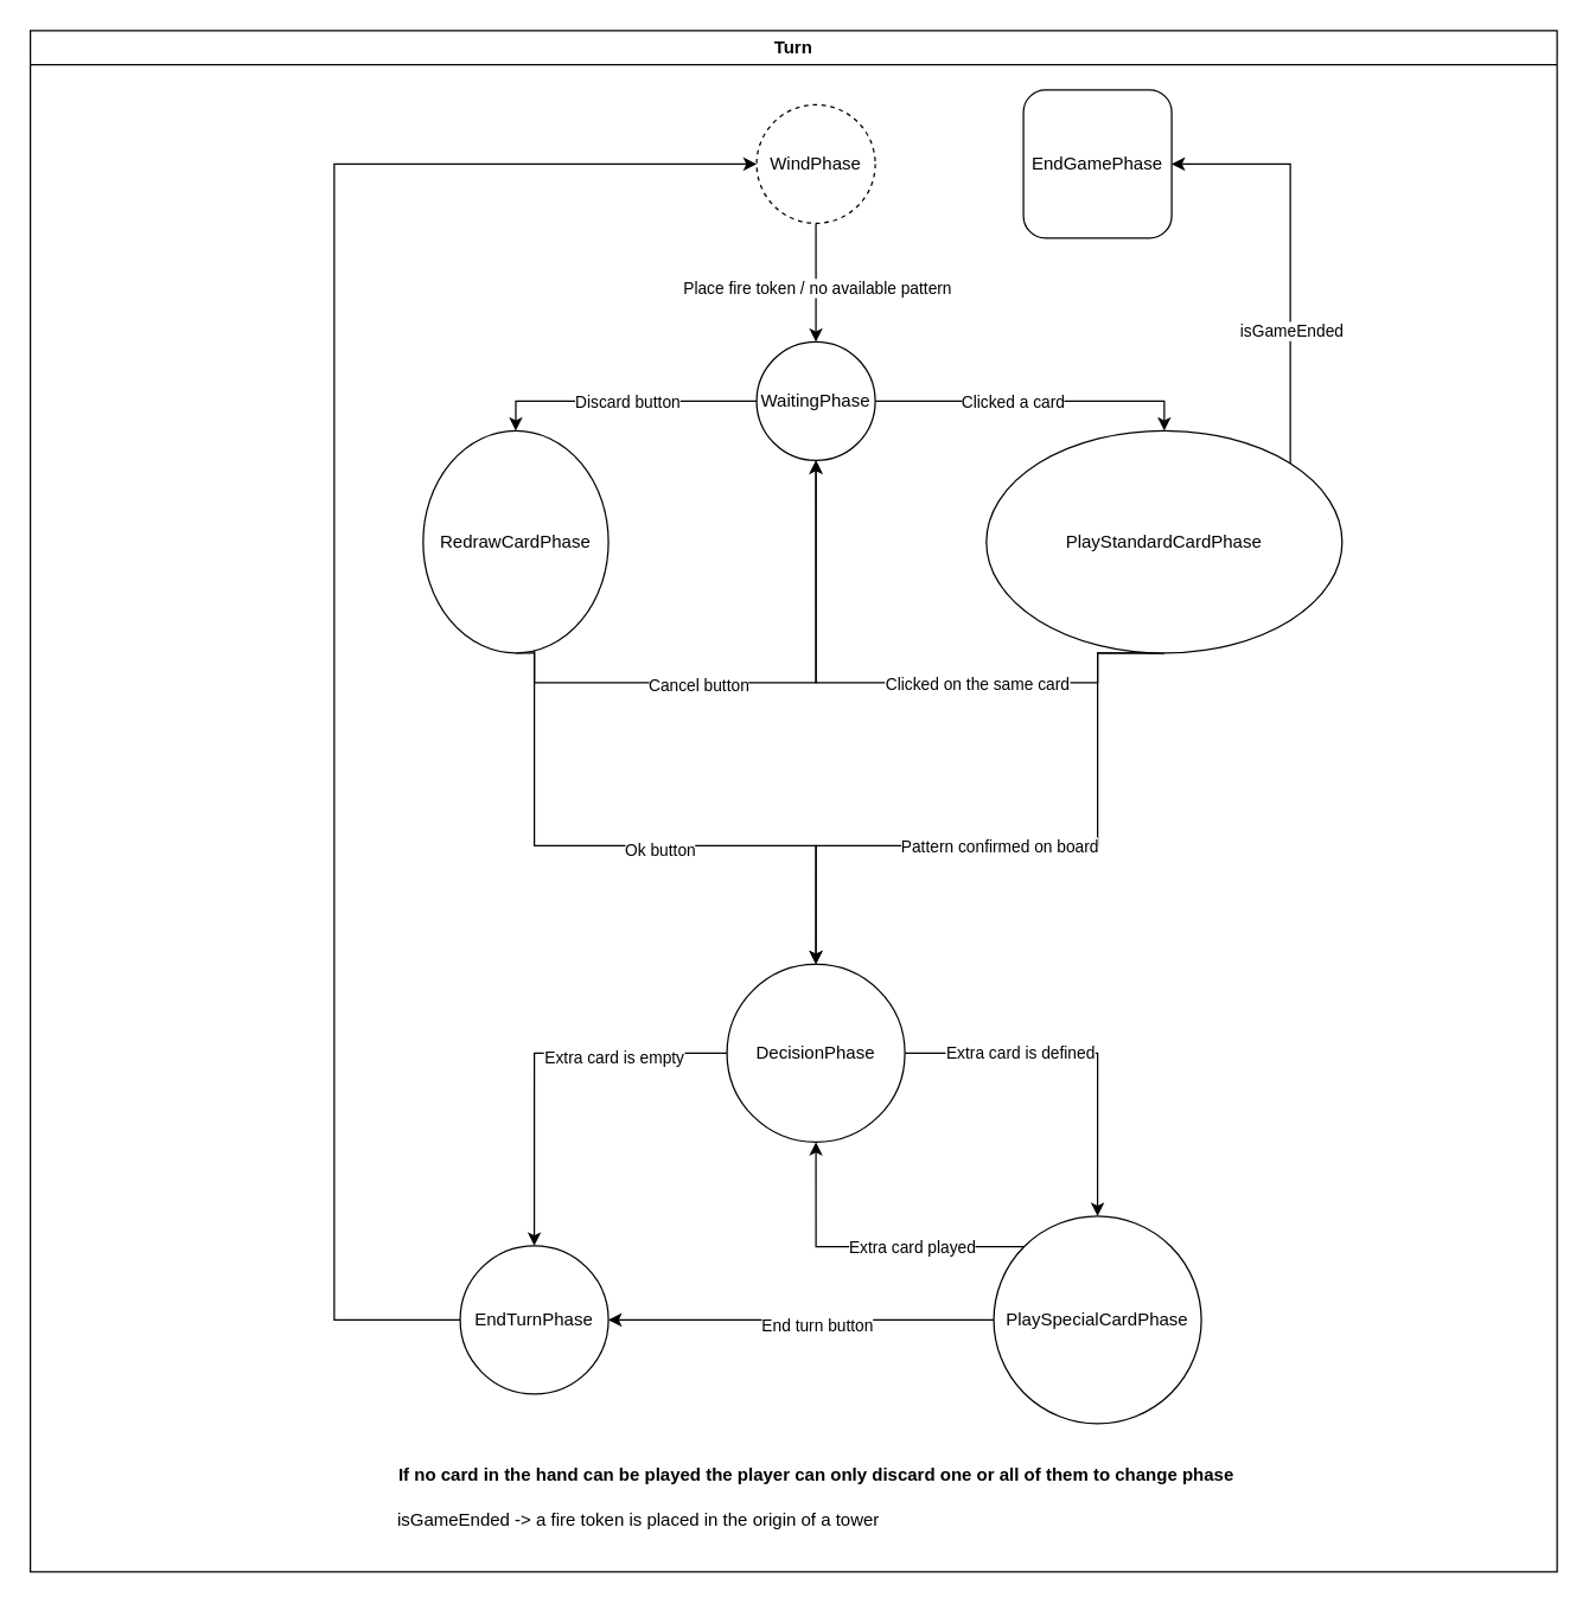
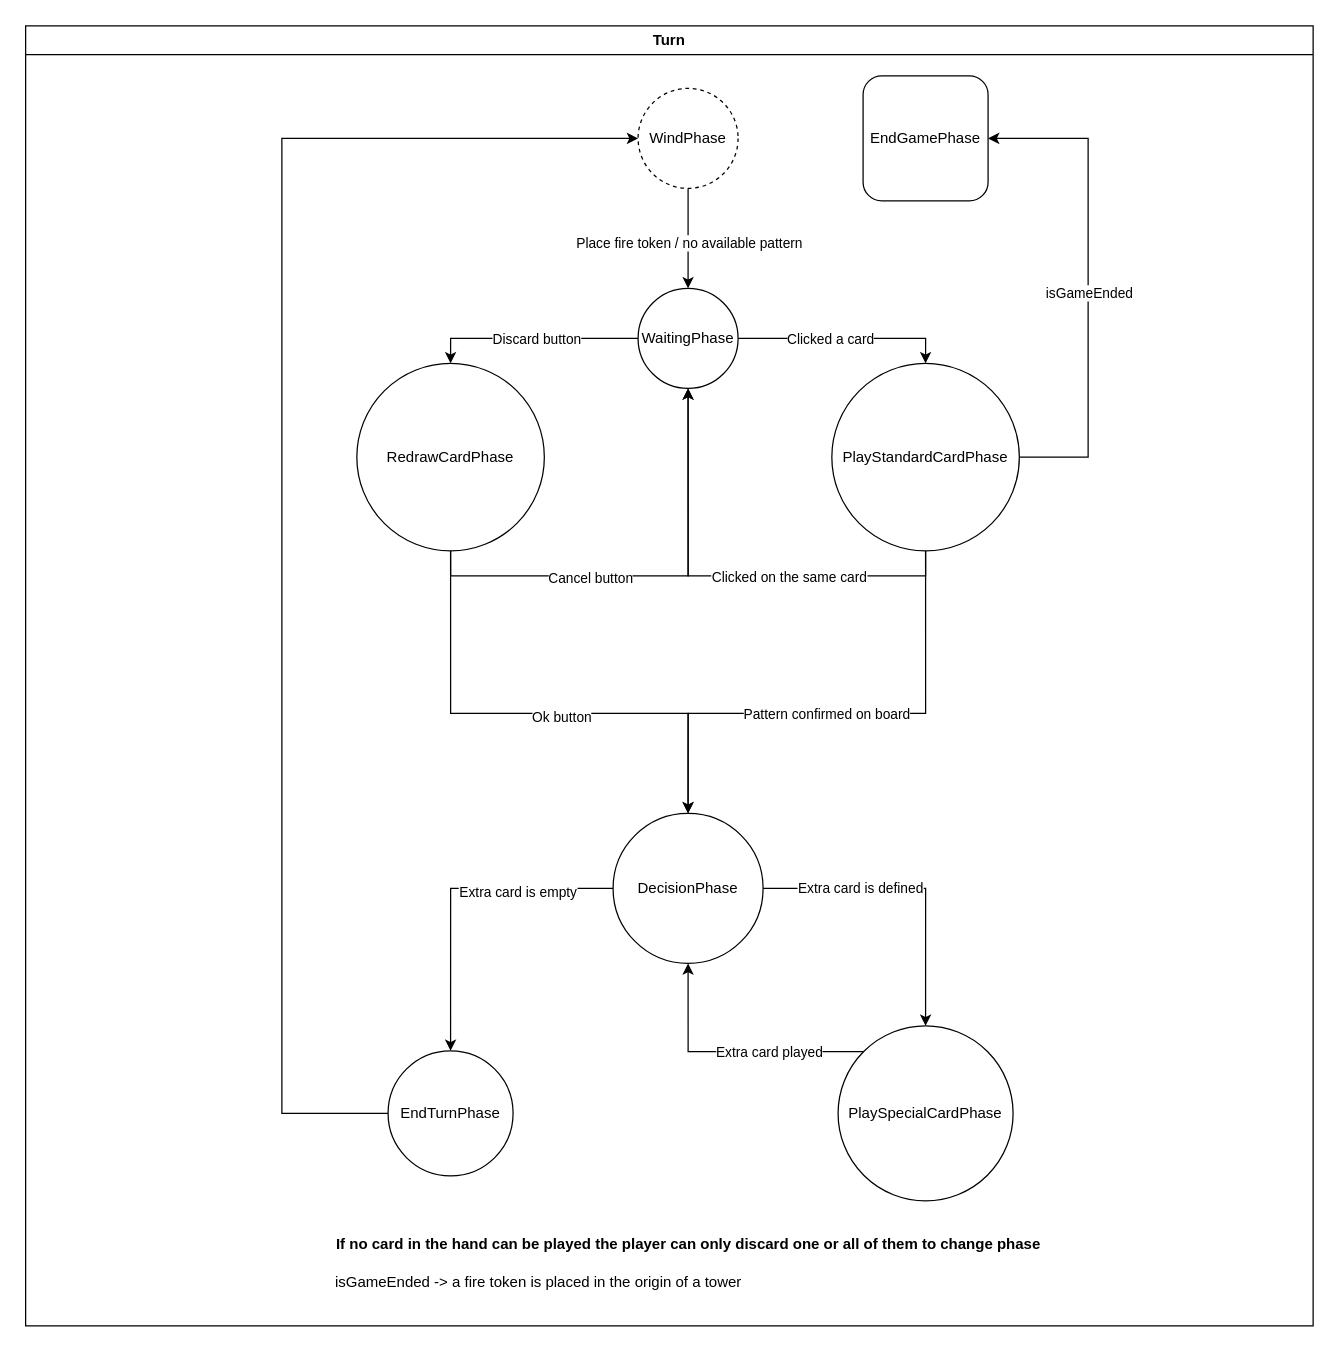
  <mxCell id="0" />
  <mxCell id="1" parent="0" />
  <mxCell id="2" value="Turn" style="swimlane;whiteSpace=wrap;html=1;" parent="1" vertex="1"><mxGeometry x="20" y="20" width="1030" height="1040" as="geometry" /></mxCell>
  <mxCell id="3" style="edgeStyle=orthogonalEdgeStyle;rounded=0;orthogonalLoop=1;jettySize=auto;html=1;exitX=0.5;exitY=1;exitDx=0;exitDy=0;entryX=0.5;entryY=0;entryDx=0;entryDy=0;" parent="2" source="5" target="10" edge="1"><mxGeometry relative="1" as="geometry" /></mxCell>
  <mxCell id="4" value="Place fire token / no available pattern" style="edgeLabel;html=1;align=center;verticalAlign=middle;resizable=0;points=[];" parent="3" vertex="1" connectable="0"><mxGeometry x="0.08" y="1" relative="1" as="geometry"><mxPoint as="offset" /></mxGeometry></mxCell>
  <mxCell id="5" value="WindPhase" style="ellipse;whiteSpace=wrap;html=1;aspect=fixed;dashed=1;" parent="2" vertex="1"><mxGeometry x="489.97" y="50" width="80" height="80" as="geometry" /></mxCell>
  <mxCell id="6" style="edgeStyle=orthogonalEdgeStyle;rounded=0;orthogonalLoop=1;jettySize=auto;html=1;exitX=0;exitY=0.5;exitDx=0;exitDy=0;entryX=0.5;entryY=0;entryDx=0;entryDy=0;" parent="2" source="10" target="15" edge="1"><mxGeometry relative="1" as="geometry" /></mxCell>
  <mxCell id="7" value="Discard button" style="edgeLabel;html=1;align=center;verticalAlign=middle;resizable=0;points=[];" parent="6" vertex="1" connectable="0"><mxGeometry x="-0.05" relative="1" as="geometry"><mxPoint as="offset" /></mxGeometry></mxCell>
  <mxCell id="8" style="edgeStyle=orthogonalEdgeStyle;rounded=0;orthogonalLoop=1;jettySize=auto;html=1;exitX=1;exitY=0.5;exitDx=0;exitDy=0;entryX=0.5;entryY=0;entryDx=0;entryDy=0;" parent="2" source="10" target="22" edge="1"><mxGeometry relative="1" as="geometry" /></mxCell>
  <mxCell id="9" value="Clicked a card" style="edgeLabel;html=1;align=center;verticalAlign=middle;resizable=0;points=[];" parent="8" vertex="1" connectable="0"><mxGeometry x="-0.132" relative="1" as="geometry"><mxPoint as="offset" /></mxGeometry></mxCell>
  <mxCell id="10" value="WaitingPhase" style="ellipse;whiteSpace=wrap;html=1;aspect=fixed;" parent="2" vertex="1"><mxGeometry x="489.97" y="210" width="80" height="80" as="geometry" /></mxCell>
  <mxCell id="11" style="edgeStyle=orthogonalEdgeStyle;rounded=0;orthogonalLoop=1;jettySize=auto;html=1;entryX=0.5;entryY=1;entryDx=0;entryDy=0;" parent="2" source="15" target="10" edge="1"><mxGeometry relative="1" as="geometry"><Array as="points"><mxPoint x="339.97" y="440" /><mxPoint x="529.97" y="440" /></Array></mxGeometry></mxCell>
  <mxCell id="12" value="Cancel button" style="edgeLabel;html=1;align=center;verticalAlign=middle;resizable=0;points=[];" parent="11" vertex="1" connectable="0"><mxGeometry x="-0.267" y="-1" relative="1" as="geometry"><mxPoint as="offset" /></mxGeometry></mxCell>
  <mxCell id="13" style="edgeStyle=orthogonalEdgeStyle;rounded=0;orthogonalLoop=1;jettySize=auto;html=1;exitX=0.5;exitY=1;exitDx=0;exitDy=0;entryX=0.5;entryY=0;entryDx=0;entryDy=0;" parent="2" source="15" edge="1"><mxGeometry relative="1" as="geometry"><mxPoint x="304.97" y="480" as="sourcePoint" /><mxPoint x="529.97" y="630" as="targetPoint" /><Array as="points"><mxPoint x="340" y="550" /><mxPoint x="530" y="550" /></Array></mxGeometry></mxCell>
  <mxCell id="14" value="Ok button" style="edgeLabel;html=1;align=center;verticalAlign=middle;resizable=0;points=[];" parent="13" vertex="1" connectable="0"><mxGeometry x="0.292" y="-2" relative="1" as="geometry"><mxPoint x="-39" as="offset" /></mxGeometry></mxCell>
- <mxCell id="15" value="RedrawCardPhase" style="ellipse;whiteSpace=wrap;html=1;aspect=fixed;" parent="2" vertex="1"><mxGeometry x="264.97" y="270" width="125" height="150" as="geometry" /></mxCell>
+ <mxCell id="15" value="RedrawCardPhase" style="ellipse;whiteSpace=wrap;html=1;aspect=fixed;" parent="2" vertex="1"><mxGeometry x="264.97" y="270" width="150" height="150" as="geometry" /></mxCell>
  <mxCell id="16" style="edgeStyle=orthogonalEdgeStyle;rounded=0;orthogonalLoop=1;jettySize=auto;html=1;exitX=0.5;exitY=1;exitDx=0;exitDy=0;entryX=0.5;entryY=1;entryDx=0;entryDy=0;" parent="2" source="22" target="10" edge="1"><mxGeometry relative="1" as="geometry"><Array as="points"><mxPoint x="719.97" y="440" /><mxPoint x="529.97" y="440" /></Array></mxGeometry></mxCell>
  <mxCell id="17" value="Clicked on the same card" style="edgeLabel;html=1;align=center;verticalAlign=middle;resizable=0;points=[];" parent="16" vertex="1" connectable="0"><mxGeometry x="-0.28" relative="1" as="geometry"><mxPoint as="offset" /></mxGeometry></mxCell>
  <mxCell id="18" style="edgeStyle=orthogonalEdgeStyle;rounded=0;orthogonalLoop=1;jettySize=auto;html=1;exitX=0.5;exitY=1;exitDx=0;exitDy=0;entryX=0.5;entryY=0;entryDx=0;entryDy=0;" parent="2" source="22" edge="1"><mxGeometry relative="1" as="geometry"><mxPoint x="754.97" y="480" as="sourcePoint" /><mxPoint x="529.97" y="630" as="targetPoint" /><Array as="points"><mxPoint x="720" y="550" /><mxPoint x="530" y="550" /></Array></mxGeometry></mxCell>
  <mxCell id="19" value="Pattern confirmed on board" style="edgeLabel;html=1;align=center;verticalAlign=middle;resizable=0;points=[];" parent="18" vertex="1" connectable="0"><mxGeometry x="0.342" y="4" relative="1" as="geometry"><mxPoint x="58" y="-4" as="offset" /></mxGeometry></mxCell>
  <mxCell id="20" style="edgeStyle=orthogonalEdgeStyle;rounded=0;orthogonalLoop=1;jettySize=auto;html=1;exitX=1;exitY=0.5;exitDx=0;exitDy=0;entryX=1;entryY=0.5;entryDx=0;entryDy=0;" edge="1" parent="2" source="22" target="36"><mxGeometry relative="1" as="geometry"><Array as="points"><mxPoint x="850" y="345" /><mxPoint x="850" y="90" /></Array></mxGeometry></mxCell>
  <mxCell id="21" value="isGameEnded" style="edgeLabel;html=1;align=center;verticalAlign=middle;resizable=0;points=[];" vertex="1" connectable="0" parent="20"><mxGeometry x="-0.041" relative="1" as="geometry"><mxPoint as="offset" /></mxGeometry></mxCell>
- <mxCell id="22" value="PlayStandardCardPhase" style="ellipse;whiteSpace=wrap;html=1;aspect=fixed;" parent="2" vertex="1"><mxGeometry x="644.97" y="270" width="240" height="150" as="geometry" /></mxCell>
+ <mxCell id="22" value="PlayStandardCardPhase" style="ellipse;whiteSpace=wrap;html=1;aspect=fixed;" parent="2" vertex="1"><mxGeometry x="644.97" y="270" width="150" height="150" as="geometry" /></mxCell>
  <mxCell id="23" value="&lt;b&gt;If no card in the hand can be played the player can only discard one or all of them to change phase&lt;/b&gt;" style="text;html=1;align=center;verticalAlign=middle;resizable=0;points=[];autosize=1;strokeColor=none;fillColor=none;" parent="2" vertex="1"><mxGeometry x="234.97" y="960" width="590" height="30" as="geometry" /></mxCell>
  <mxCell id="24" style="edgeStyle=orthogonalEdgeStyle;rounded=0;orthogonalLoop=1;jettySize=auto;html=1;entryX=0;entryY=0.5;entryDx=0;entryDy=0;" parent="2" source="25" target="5" edge="1"><mxGeometry relative="1" as="geometry"><Array as="points"><mxPoint x="204.97" y="870" /><mxPoint x="204.97" y="90" /></Array></mxGeometry></mxCell>
  <mxCell id="25" value="EndTurnPhase" style="ellipse;whiteSpace=wrap;html=1;aspect=fixed;direction=south;" parent="2" vertex="1"><mxGeometry x="289.97" y="820" width="100" height="100" as="geometry" /></mxCell>
  <mxCell id="26" style="edgeStyle=orthogonalEdgeStyle;rounded=0;orthogonalLoop=1;jettySize=auto;html=1;exitX=0;exitY=0.5;exitDx=0;exitDy=0;entryX=0;entryY=0.5;entryDx=0;entryDy=0;" parent="2" source="35" target="25" edge="1"><mxGeometry relative="1" as="geometry"><mxPoint x="459.94" y="700" as="sourcePoint" /></mxGeometry></mxCell>
  <mxCell id="27" value="Extra card is empty" style="edgeLabel;html=1;align=center;verticalAlign=middle;resizable=0;points=[];" parent="26" vertex="1" connectable="0"><mxGeometry x="-0.415" y="2" relative="1" as="geometry"><mxPoint as="offset" /></mxGeometry></mxCell>
  <mxCell id="28" style="edgeStyle=orthogonalEdgeStyle;rounded=0;orthogonalLoop=1;jettySize=auto;html=1;exitX=1;exitY=0.5;exitDx=0;exitDy=0;" parent="2" source="35" target="34" edge="1"><mxGeometry relative="1" as="geometry"><mxPoint x="600" y="700" as="sourcePoint" /></mxGeometry></mxCell>
  <mxCell id="29" value="Extra card is defined" style="edgeLabel;html=1;align=center;verticalAlign=middle;resizable=0;points=[];" parent="28" vertex="1" connectable="0"><mxGeometry x="-0.35" y="1" relative="1" as="geometry"><mxPoint as="offset" /></mxGeometry></mxCell>
- <mxCell id="30" style="edgeStyle=orthogonalEdgeStyle;rounded=0;orthogonalLoop=1;jettySize=auto;html=1;exitX=0;exitY=0.5;exitDx=0;exitDy=0;entryX=0.5;entryY=0;entryDx=0;entryDy=0;" parent="2" source="34" target="25" edge="1"><mxGeometry relative="1" as="geometry" /></mxCell>
- <mxCell id="31" value="End turn button" style="edgeLabel;html=1;align=center;verticalAlign=middle;resizable=0;points=[];" parent="30" vertex="1" connectable="0"><mxGeometry x="-0.082" y="3" relative="1" as="geometry"><mxPoint as="offset" /></mxGeometry></mxCell>
  <mxCell id="32" style="edgeStyle=orthogonalEdgeStyle;rounded=0;orthogonalLoop=1;jettySize=auto;html=1;exitX=0;exitY=0;exitDx=0;exitDy=0;entryX=0.5;entryY=1;entryDx=0;entryDy=0;" parent="2" source="34" target="35" edge="1"><mxGeometry relative="1" as="geometry" /></mxCell>
  <mxCell id="33" value="Extra card played" style="edgeLabel;html=1;align=center;verticalAlign=middle;resizable=0;points=[];" parent="32" vertex="1" connectable="0"><mxGeometry x="-0.284" relative="1" as="geometry"><mxPoint as="offset" /></mxGeometry></mxCell>
  <mxCell id="34" value="PlaySpecialCardPhase" style="ellipse;whiteSpace=wrap;html=1;aspect=fixed;" parent="2" vertex="1"><mxGeometry x="649.97" y="800" width="140" height="140" as="geometry" /></mxCell>
  <mxCell id="35" value="DecisionPhase" style="ellipse;whiteSpace=wrap;html=1;aspect=fixed;" parent="2" vertex="1"><mxGeometry x="469.97" y="630" width="120" height="120" as="geometry" /></mxCell>
  <mxCell id="36" value="EndGamePhase" style="whiteSpace=wrap;html=1;aspect=fixed;rounded=1;" vertex="1" parent="2"><mxGeometry x="669.97" y="40" width="100" height="100" as="geometry" /></mxCell>
  <mxCell id="37" value="isGameEnded -&amp;gt; a fire token is placed in the origin of a tower" style="text;html=1;align=center;verticalAlign=middle;resizable=0;points=[];autosize=1;strokeColor=none;fillColor=none;" vertex="1" parent="2"><mxGeometry x="234.97" y="990" width="350" height="30" as="geometry" /></mxCell>
